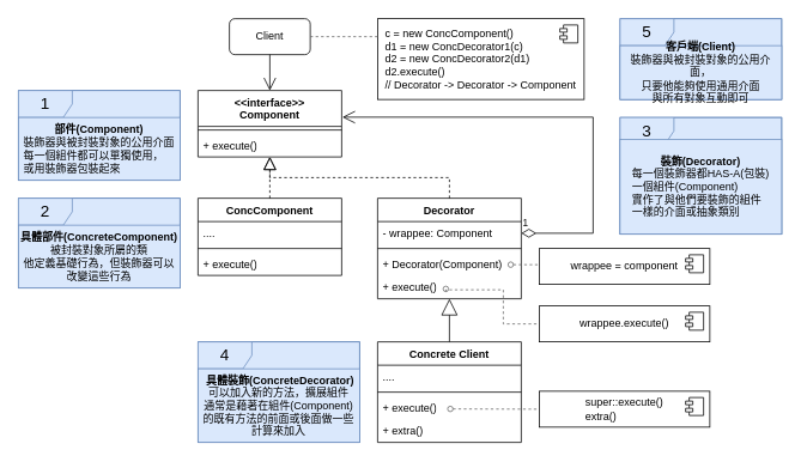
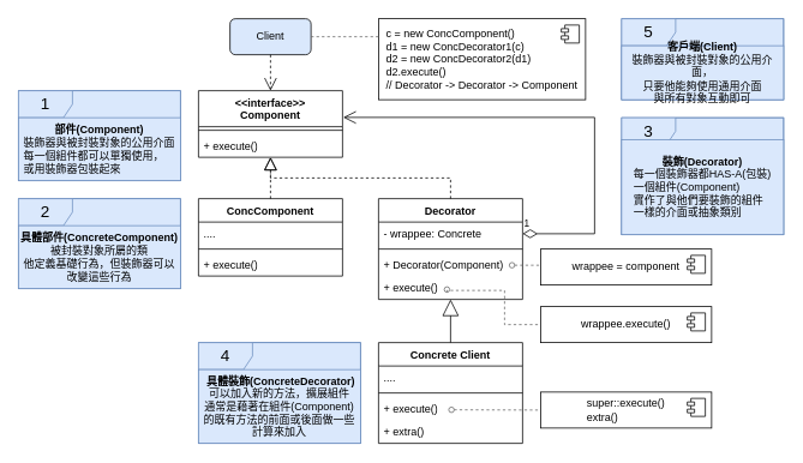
  <mxCell id="0" />
  <mxCell id="1" parent="0" />
  <mxCell id="2" value="&amp;lt;&amp;lt;interface&amp;gt;&amp;gt;&lt;div&gt;Component&lt;/div&gt;" style="swimlane;fontStyle=1;align=center;verticalAlign=top;childLayout=stackLayout;horizontal=1;startSize=40;horizontalStack=0;resizeParent=1;resizeParentMax=0;resizeLast=0;collapsible=1;marginBottom=0;whiteSpace=wrap;html=1;" vertex="1" parent="1"><mxGeometry x="220" y="100" width="160" height="74" as="geometry" /></mxCell>
  <mxCell id="3" value="" style="line;strokeWidth=1;fillColor=none;align=left;verticalAlign=middle;spacingTop=-1;spacingLeft=3;spacingRight=3;rotatable=0;labelPosition=right;points=[];portConstraint=eastwest;strokeColor=inherit;" vertex="1" parent="2"><mxGeometry y="40" width="160" height="8" as="geometry" /></mxCell>
  <mxCell id="4" value="+ execute()" style="text;strokeColor=none;fillColor=none;align=left;verticalAlign=top;spacingLeft=4;spacingRight=4;overflow=hidden;rotatable=0;points=[[0,0.5],[1,0.5]];portConstraint=eastwest;whiteSpace=wrap;html=1;" vertex="1" parent="2"><mxGeometry y="48" width="160" height="26" as="geometry" /></mxCell>
  <mxCell id="5" value="ConcComponent" style="swimlane;fontStyle=1;align=center;verticalAlign=top;childLayout=stackLayout;horizontal=1;startSize=26;horizontalStack=0;resizeParent=1;resizeParentMax=0;resizeLast=0;collapsible=1;marginBottom=0;whiteSpace=wrap;html=1;" vertex="1" parent="1"><mxGeometry x="220" y="220" width="160" height="86" as="geometry" /></mxCell>
  <mxCell id="6" value="...." style="text;strokeColor=none;fillColor=none;align=left;verticalAlign=top;spacingLeft=4;spacingRight=4;overflow=hidden;rotatable=0;points=[[0,0.5],[1,0.5]];portConstraint=eastwest;whiteSpace=wrap;html=1;" vertex="1" parent="5"><mxGeometry y="26" width="160" height="26" as="geometry" /></mxCell>
  <mxCell id="7" value="" style="line;strokeWidth=1;fillColor=none;align=left;verticalAlign=middle;spacingTop=-1;spacingLeft=3;spacingRight=3;rotatable=0;labelPosition=right;points=[];portConstraint=eastwest;strokeColor=inherit;" vertex="1" parent="5"><mxGeometry y="52" width="160" height="8" as="geometry" /></mxCell>
  <mxCell id="8" value="+ execute()" style="text;strokeColor=none;fillColor=none;align=left;verticalAlign=top;spacingLeft=4;spacingRight=4;overflow=hidden;rotatable=0;points=[[0,0.5],[1,0.5]];portConstraint=eastwest;whiteSpace=wrap;html=1;" vertex="1" parent="5"><mxGeometry y="60" width="160" height="26" as="geometry" /></mxCell>
  <mxCell id="9" value="Decorator" style="swimlane;fontStyle=1;align=center;verticalAlign=top;childLayout=stackLayout;horizontal=1;startSize=26;horizontalStack=0;resizeParent=1;resizeParentMax=0;resizeLast=0;collapsible=1;marginBottom=0;whiteSpace=wrap;html=1;" vertex="1" parent="1"><mxGeometry x="420" y="220" width="160" height="112" as="geometry" /></mxCell>
- <mxCell id="10" value="- wrappee: Component" style="text;strokeColor=none;fillColor=none;align=left;verticalAlign=top;spacingLeft=4;spacingRight=4;overflow=hidden;rotatable=0;points=[[0,0.5],[1,0.5]];portConstraint=eastwest;whiteSpace=wrap;html=1;" vertex="1" parent="9"><mxGeometry y="26" width="160" height="26" as="geometry" /></mxCell>
+ <mxCell id="10" value="- wrappee: Concrete" style="text;strokeColor=none;fillColor=none;align=left;verticalAlign=top;spacingLeft=4;spacingRight=4;overflow=hidden;rotatable=0;points=[[0,0.5],[1,0.5]];portConstraint=eastwest;whiteSpace=wrap;html=1;" vertex="1" parent="9"><mxGeometry y="26" width="160" height="26" as="geometry" /></mxCell>
  <mxCell id="11" value="" style="line;strokeWidth=1;fillColor=none;align=left;verticalAlign=middle;spacingTop=-1;spacingLeft=3;spacingRight=3;rotatable=0;labelPosition=right;points=[];portConstraint=eastwest;strokeColor=inherit;" vertex="1" parent="9"><mxGeometry y="52" width="160" height="8" as="geometry" /></mxCell>
  <mxCell id="12" value="+ Decorator(Component)" style="text;strokeColor=none;fillColor=none;align=left;verticalAlign=top;spacingLeft=4;spacingRight=4;overflow=hidden;rotatable=0;points=[[0,0.5],[1,0.5]];portConstraint=eastwest;whiteSpace=wrap;html=1;" vertex="1" parent="9"><mxGeometry y="60" width="160" height="26" as="geometry" /></mxCell>
  <mxCell id="13" value="+ execute()" style="text;strokeColor=none;fillColor=none;align=left;verticalAlign=top;spacingLeft=4;spacingRight=4;overflow=hidden;rotatable=0;points=[[0,0.5],[1,0.5]];portConstraint=eastwest;whiteSpace=wrap;html=1;" vertex="1" parent="9"><mxGeometry y="86" width="160" height="26" as="geometry" /></mxCell>
  <mxCell id="14" value="" style="endArrow=none;dashed=1;html=1;rounded=0;startArrow=oval;startFill=0;fillColor=#f5f5f5;strokeColor=#666666;edgeStyle=orthogonalEdgeStyle;entryX=0;entryY=0.5;entryDx=0;entryDy=0;" edge="1" parent="9" target="32"><mxGeometry width="50" height="50" relative="1" as="geometry"><mxPoint x="75.999" y="101" as="sourcePoint" /><mxPoint x="270" y="101" as="targetPoint" /><Array as="points"><mxPoint x="76" y="102" /><mxPoint x="140" y="102" /><mxPoint x="140" y="140" /></Array></mxGeometry></mxCell>
  <mxCell id="15" value="Concrete Client" style="swimlane;fontStyle=1;align=center;verticalAlign=top;childLayout=stackLayout;horizontal=1;startSize=26;horizontalStack=0;resizeParent=1;resizeParentMax=0;resizeLast=0;collapsible=1;marginBottom=0;whiteSpace=wrap;html=1;" vertex="1" parent="1"><mxGeometry x="420" y="380" width="160" height="112" as="geometry" /></mxCell>
  <mxCell id="16" value="...." style="text;strokeColor=none;fillColor=none;align=left;verticalAlign=top;spacingLeft=4;spacingRight=4;overflow=hidden;rotatable=0;points=[[0,0.5],[1,0.5]];portConstraint=eastwest;whiteSpace=wrap;html=1;" vertex="1" parent="15"><mxGeometry y="26" width="160" height="26" as="geometry" /></mxCell>
  <mxCell id="17" value="" style="line;strokeWidth=1;fillColor=none;align=left;verticalAlign=middle;spacingTop=-1;spacingLeft=3;spacingRight=3;rotatable=0;labelPosition=right;points=[];portConstraint=eastwest;strokeColor=inherit;" vertex="1" parent="15"><mxGeometry y="52" width="160" height="8" as="geometry" /></mxCell>
  <mxCell id="18" value="+ execute()" style="text;strokeColor=none;fillColor=none;align=left;verticalAlign=top;spacingLeft=4;spacingRight=4;overflow=hidden;rotatable=0;points=[[0,0.5],[1,0.5]];portConstraint=eastwest;whiteSpace=wrap;html=1;" vertex="1" parent="15"><mxGeometry y="60" width="160" height="26" as="geometry" /></mxCell>
  <mxCell id="19" value="" style="endArrow=none;dashed=1;html=1;rounded=0;startArrow=oval;startFill=0;entryX=0;entryY=0.5;entryDx=0;entryDy=0;fillColor=#f5f5f5;strokeColor=#666666;" edge="1" parent="15" target="34"><mxGeometry width="50" height="50" relative="1" as="geometry"><mxPoint x="80.999" y="74.71" as="sourcePoint" /><mxPoint x="112.53" y="74.75" as="targetPoint" /></mxGeometry></mxCell>
  <mxCell id="20" value="+ extra()" style="text;strokeColor=none;fillColor=none;align=left;verticalAlign=top;spacingLeft=4;spacingRight=4;overflow=hidden;rotatable=0;points=[[0,0.5],[1,0.5]];portConstraint=eastwest;whiteSpace=wrap;html=1;" vertex="1" parent="15"><mxGeometry y="86" width="160" height="26" as="geometry" /></mxCell>
- <mxCell id="21" value="Client" style="rounded=1;whiteSpace=wrap;html=1;" vertex="1" parent="1"><mxGeometry x="255" y="20" width="90" height="40" as="geometry" /></mxCell>
+ <mxCell id="21" value="Client" style="rounded=1;whiteSpace=wrap;html=1;fillColor=#dae8fc;" vertex="1" parent="1"><mxGeometry x="255" y="20" width="90" height="40" as="geometry" /></mxCell>
  <mxCell id="22" value="1" style="endArrow=open;html=1;endSize=12;startArrow=diamondThin;startSize=14;startFill=0;edgeStyle=elbowEdgeStyle;align=left;verticalAlign=bottom;rounded=0;entryX=1.005;entryY=0.401;entryDx=0;entryDy=0;entryPerimeter=0;" edge="1" parent="1" source="10" target="2"><mxGeometry x="-1" y="3" relative="1" as="geometry"><mxPoint x="660" y="290" as="sourcePoint" /><mxPoint x="740" y="110" as="targetPoint" /><Array as="points"><mxPoint x="660" y="200" /></Array></mxGeometry></mxCell>
  <mxCell id="23" value="" style="endArrow=block;dashed=1;endFill=0;endSize=12;html=1;rounded=0;exitX=0.5;exitY=0;exitDx=0;exitDy=0;" edge="1" parent="1" source="5" target="4"><mxGeometry width="160" relative="1" as="geometry"><mxPoint x="280" y="400" as="sourcePoint" /><mxPoint x="440" y="400" as="targetPoint" /></mxGeometry></mxCell>
  <mxCell id="24" value="" style="endArrow=block;dashed=1;endFill=0;endSize=12;html=1;rounded=0;edgeStyle=elbowEdgeStyle;elbow=vertical;" edge="1" parent="1" source="9" target="4"><mxGeometry width="160" relative="1" as="geometry"><mxPoint x="550" y="220" as="sourcePoint" /><mxPoint x="420" y="180" as="targetPoint" /></mxGeometry></mxCell>
  <mxCell id="25" value="" style="endArrow=block;endSize=16;endFill=0;html=1;rounded=0;" edge="1" parent="1" source="15" target="9"><mxGeometry width="160" relative="1" as="geometry"><mxPoint x="520" y="368" as="sourcePoint" /><mxPoint x="440" y="360" as="targetPoint" /></mxGeometry></mxCell>
- <mxCell id="26" value="" style="endArrow=open;endFill=1;endSize=12;html=1;rounded=0;" edge="1" parent="1" source="21" target="2"><mxGeometry width="160" relative="1" as="geometry"><mxPoint x="150" y="370" as="sourcePoint" /><mxPoint x="310" y="370" as="targetPoint" /></mxGeometry></mxCell>
+ <mxCell id="26" value="" style="endArrow=open;endFill=1;endSize=12;html=1;rounded=0;dashed=1;" edge="1" parent="1" source="21" target="2"><mxGeometry width="160" relative="1" as="geometry"><mxPoint x="150" y="370" as="sourcePoint" /><mxPoint x="310" y="370" as="targetPoint" /></mxGeometry></mxCell>
  <mxCell id="27" value="&lt;div style=&quot;text-align: left;&quot;&gt;&lt;span style=&quot;background-color: initial;&quot;&gt;c = new ConcComponent()&lt;/span&gt;&lt;/div&gt;&lt;div style=&quot;text-align: left;&quot;&gt;&lt;span style=&quot;background-color: initial;&quot;&gt;d1 = new ConcDecorator1(c)&lt;/span&gt;&lt;/div&gt;&lt;div style=&quot;text-align: left;&quot;&gt;&lt;span style=&quot;background-color: initial;&quot;&gt;d2 = new ConcDecorator2(d1)&lt;/span&gt;&lt;/div&gt;&lt;div style=&quot;text-align: left;&quot;&gt;&lt;span style=&quot;background-color: initial;&quot;&gt;d2.execute()&lt;/span&gt;&lt;/div&gt;&lt;div style=&quot;text-align: left;&quot;&gt;&lt;span style=&quot;background-color: initial;&quot;&gt;// Decorator -&amp;gt; Decorator -&amp;gt; Component&lt;/span&gt;&lt;/div&gt;" style="html=1;dropTarget=0;whiteSpace=wrap;align=center;" vertex="1" parent="1"><mxGeometry x="420" y="20" width="230" height="90" as="geometry" /></mxCell>
  <mxCell id="28" value="" style="shape=module;jettyWidth=8;jettyHeight=4;" vertex="1" parent="27"><mxGeometry x="1" width="20" height="20" relative="1" as="geometry"><mxPoint x="-27" y="7" as="offset" /></mxGeometry></mxCell>
  <mxCell id="29" value="" style="endArrow=none;dashed=1;html=1;rounded=0;exitX=1;exitY=0.5;exitDx=0;exitDy=0;fillColor=#f5f5f5;strokeColor=#666666;" edge="1" parent="1" source="21"><mxGeometry width="50" height="50" relative="1" as="geometry"><mxPoint x="290" y="80" as="sourcePoint" /><mxPoint x="420" y="40" as="targetPoint" /></mxGeometry></mxCell>
  <mxCell id="30" value="&lt;div style=&quot;&quot;&gt;wrappee = component&lt;/div&gt;" style="html=1;dropTarget=0;whiteSpace=wrap;align=center;" vertex="1" parent="1"><mxGeometry x="600" y="276" width="190" height="40" as="geometry" /></mxCell>
  <mxCell id="31" value="" style="shape=module;jettyWidth=8;jettyHeight=4;" vertex="1" parent="30"><mxGeometry x="1" width="20" height="20" relative="1" as="geometry"><mxPoint x="-27" y="7" as="offset" /></mxGeometry></mxCell>
  <mxCell id="32" value="&lt;div style=&quot;&quot;&gt;wrappee.execute()&lt;/div&gt;" style="html=1;dropTarget=0;whiteSpace=wrap;align=center;" vertex="1" parent="1"><mxGeometry x="600" y="340" width="190" height="40" as="geometry" /></mxCell>
  <mxCell id="33" value="" style="shape=module;jettyWidth=8;jettyHeight=4;" vertex="1" parent="32"><mxGeometry x="1" width="20" height="20" relative="1" as="geometry"><mxPoint x="-27" y="7" as="offset" /></mxGeometry></mxCell>
  <mxCell id="34" value="&lt;div style=&quot;&quot;&gt;super::execute()&lt;/div&gt;&lt;div style=&quot;text-align: left;&quot;&gt;extra()&lt;/div&gt;" style="html=1;dropTarget=0;whiteSpace=wrap;align=center;" vertex="1" parent="1"><mxGeometry x="600" y="435" width="190" height="40" as="geometry" /></mxCell>
  <mxCell id="35" value="" style="shape=module;jettyWidth=8;jettyHeight=4;" vertex="1" parent="34"><mxGeometry x="1" width="20" height="20" relative="1" as="geometry"><mxPoint x="-27" y="7" as="offset" /></mxGeometry></mxCell>
  <mxCell id="36" value="" style="endArrow=none;dashed=1;html=1;rounded=0;startArrow=oval;startFill=0;entryX=-0.001;entryY=0.476;entryDx=0;entryDy=0;entryPerimeter=0;fillColor=#f5f5f5;strokeColor=#666666;" edge="1" parent="1"><mxGeometry width="50" height="50" relative="1" as="geometry"><mxPoint x="568.279" y="294" as="sourcePoint" /><mxPoint x="599.81" y="294.04" as="targetPoint" /></mxGeometry></mxCell>
  <mxCell id="37" value="" style="group" vertex="1" connectable="0" parent="1"><mxGeometry x="20" y="100" width="180" height="100" as="geometry" /></mxCell>
  <mxCell id="38" value="" style="html=1;whiteSpace=wrap;fillColor=#dae8fc;strokeColor=#6c8ebf;" vertex="1" parent="37"><mxGeometry width="180" height="100" as="geometry" /></mxCell>
  <mxCell id="39" value="&lt;font style=&quot;font-size: 18px;&quot;&gt;1&lt;/font&gt;" style="shape=umlFrame;whiteSpace=wrap;html=1;pointerEvents=0;fillColor=#dae8fc;strokeColor=#6c8ebf;" vertex="1" parent="37"><mxGeometry width="180" height="100" as="geometry" /></mxCell>
  <mxCell id="40" value="&lt;b&gt;部件(Component)&lt;/b&gt;&lt;br&gt;裝飾器與被封裝對象的公用介面&lt;br&gt;&lt;div style=&quot;text-align: left;&quot;&gt;&lt;span style=&quot;background-color: initial;&quot;&gt;每一個組件都可以單獨使用，&lt;/span&gt;&lt;/div&gt;&lt;div style=&quot;text-align: left;&quot;&gt;&lt;span style=&quot;background-color: initial;&quot;&gt;或用裝飾器包裝起來&lt;/span&gt;&lt;/div&gt;" style="html=1;whiteSpace=wrap;fillColor=#dae8fc;strokeColor=#6c8ebf;" vertex="1" parent="37"><mxGeometry y="30" width="180" height="70" as="geometry" /></mxCell>
  <mxCell id="41" value="" style="group" vertex="1" connectable="0" parent="1"><mxGeometry x="20" y="220" width="180" height="100" as="geometry" /></mxCell>
  <mxCell id="42" value="" style="html=1;whiteSpace=wrap;fillColor=#dae8fc;strokeColor=#6c8ebf;" vertex="1" parent="41"><mxGeometry width="180" height="100" as="geometry" /></mxCell>
  <mxCell id="43" value="&lt;font style=&quot;font-size: 18px;&quot;&gt;2&lt;/font&gt;" style="shape=umlFrame;whiteSpace=wrap;html=1;pointerEvents=0;fillColor=#dae8fc;strokeColor=#6c8ebf;" vertex="1" parent="41"><mxGeometry width="180" height="100" as="geometry" /></mxCell>
  <mxCell id="44" value="&lt;b&gt;具體部件(ConcreteComponent)&lt;/b&gt;&lt;br&gt;被封裝對象所屬的類&lt;br&gt;他定義基礎行為，但裝飾器可以改變這些行為" style="html=1;whiteSpace=wrap;fillColor=#dae8fc;strokeColor=#6c8ebf;" vertex="1" parent="41"><mxGeometry y="30" width="180" height="70" as="geometry" /></mxCell>
  <mxCell id="45" value="" style="group" vertex="1" connectable="0" parent="1"><mxGeometry x="690" y="130" width="180" height="130" as="geometry" /></mxCell>
  <mxCell id="46" value="" style="html=1;whiteSpace=wrap;fillColor=#dae8fc;strokeColor=#6c8ebf;" vertex="1" parent="45"><mxGeometry width="180" height="130" as="geometry" /></mxCell>
  <mxCell id="47" value="&lt;font style=&quot;font-size: 18px;&quot;&gt;3&lt;/font&gt;" style="shape=umlFrame;whiteSpace=wrap;html=1;pointerEvents=0;fillColor=#dae8fc;strokeColor=#6c8ebf;" vertex="1" parent="45"><mxGeometry width="180" height="130" as="geometry" /></mxCell>
  <mxCell id="48" value="&lt;b&gt;裝飾(Decorator)&lt;br&gt;&lt;/b&gt;每一個裝飾器都HAS-A(包裝)&lt;br&gt;&lt;div style=&quot;text-align: left;&quot;&gt;&lt;span style=&quot;background-color: initial;&quot;&gt;一個組件(Component)&lt;/span&gt;&lt;/div&gt;&lt;div style=&quot;text-align: left;&quot;&gt;實作了與他們要裝飾的組件&lt;/div&gt;&lt;div style=&quot;text-align: left;&quot;&gt;一樣的介面或抽象類別&lt;/div&gt;" style="html=1;whiteSpace=wrap;fillColor=#dae8fc;strokeColor=#6c8ebf;" vertex="1" parent="45"><mxGeometry y="24.375" width="180" height="105.625" as="geometry" /></mxCell>
  <mxCell id="49" value="" style="group" vertex="1" connectable="0" parent="1"><mxGeometry x="690" y="20" width="180" height="90" as="geometry" /></mxCell>
  <mxCell id="50" value="" style="html=1;whiteSpace=wrap;fillColor=#dae8fc;strokeColor=#6c8ebf;" vertex="1" parent="49"><mxGeometry width="180" height="90" as="geometry" /></mxCell>
  <mxCell id="51" value="&lt;font style=&quot;font-size: 18px;&quot;&gt;5&lt;/font&gt;" style="shape=umlFrame;whiteSpace=wrap;html=1;pointerEvents=0;fillColor=#dae8fc;strokeColor=#6c8ebf;" vertex="1" parent="49"><mxGeometry width="180" height="90" as="geometry" /></mxCell>
  <mxCell id="52" value="&lt;b&gt;客戶端(Client)&lt;/b&gt;&lt;br&gt;裝飾器與被封裝對象的公用介面，&lt;br&gt;只要他能夠使用通用介面&lt;br&gt;與所有對象互動即可" style="html=1;whiteSpace=wrap;fillColor=#dae8fc;strokeColor=#6c8ebf;" vertex="1" parent="49"><mxGeometry y="30" width="180" height="60" as="geometry" /></mxCell>
  <mxCell id="53" value="" style="group" vertex="1" connectable="0" parent="1"><mxGeometry x="220" y="380" width="180" height="112" as="geometry" /></mxCell>
  <mxCell id="54" value="" style="html=1;whiteSpace=wrap;fillColor=#dae8fc;strokeColor=#6c8ebf;" vertex="1" parent="53"><mxGeometry width="180" height="112.0" as="geometry" /></mxCell>
  <mxCell id="55" value="&lt;font style=&quot;font-size: 18px;&quot;&gt;4&lt;/font&gt;" style="shape=umlFrame;whiteSpace=wrap;html=1;pointerEvents=0;fillColor=#dae8fc;strokeColor=#6c8ebf;" vertex="1" parent="53"><mxGeometry width="180" height="112.0" as="geometry" /></mxCell>
  <mxCell id="56" value="&lt;b&gt;&amp;nbsp;具體裝飾(ConcreteDecorator)&lt;br&gt;&lt;/b&gt;可以加入新的方法，擴展組件&lt;br&gt;通常是藉著在組件(Component)&lt;br&gt;的既有方法的前面或後面做一些計算來加入" style="html=1;whiteSpace=wrap;fillColor=#dae8fc;strokeColor=#6c8ebf;" vertex="1" parent="53"><mxGeometry y="30" width="180" height="82" as="geometry" /></mxCell>
